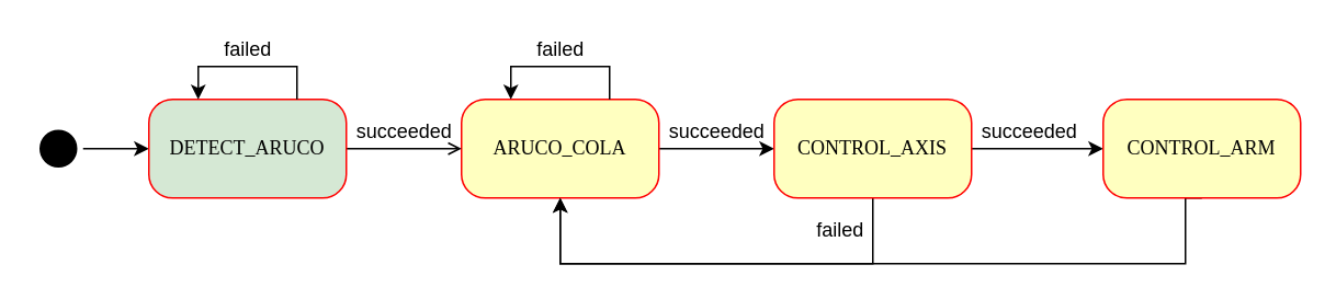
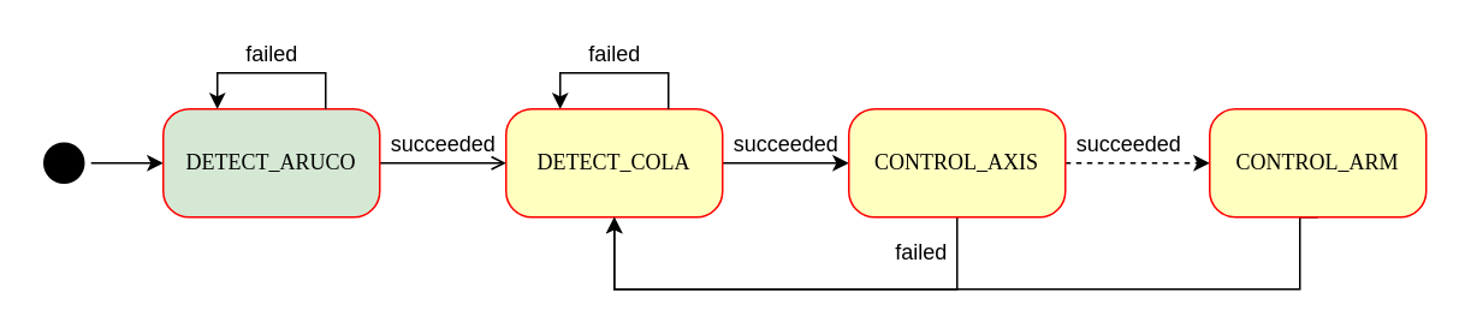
  <mxCell id="0" />
  <mxCell id="1" parent="0" />
  <mxCell id="2" style="edgeStyle=orthogonalEdgeStyle;rounded=0;orthogonalLoop=1;jettySize=auto;html=1;exitX=0.5;exitY=0;exitDx=0;exitDy=0;entryX=0;entryY=0.5;entryDx=0;entryDy=0;" parent="1" source="3" target="7" edge="1"><mxGeometry relative="1" as="geometry" /></mxCell>
  <mxCell id="3" value="" style="ellipse;html=1;shape=startState;fillColor=#000000;strokeColor=#000000;rounded=1;shadow=0;comic=0;labelBackgroundColor=none;fontFamily=Verdana;fontSize=12;fontColor=#000000;align=center;direction=south;" parent="1" vertex="1"><mxGeometry x="20" y="75" width="30" height="30" as="geometry" /></mxCell>
  <mxCell id="4" value="" style="edgeStyle=orthogonalEdgeStyle;rounded=0;orthogonalLoop=1;jettySize=auto;html=1;" parent="1" source="5" target="10" edge="1"><mxGeometry relative="1" as="geometry" /></mxCell>
- <mxCell id="5" value="ARUCO_COLA" style="rounded=1;whiteSpace=wrap;html=1;arcSize=24;fillColor=#ffffc0;strokeColor=#ff0000;shadow=0;comic=0;labelBackgroundColor=none;fontFamily=Verdana;fontSize=12;fontColor=#000000;align=center;" parent="1" vertex="1"><mxGeometry x="280" y="60" width="120" height="60" as="geometry" /></mxCell>
+ <mxCell id="5" value="DETECT_COLA" style="rounded=1;whiteSpace=wrap;html=1;arcSize=24;fillColor=#ffffc0;strokeColor=#ff0000;shadow=0;comic=0;labelBackgroundColor=none;fontFamily=Verdana;fontSize=12;fontColor=#000000;align=center;" parent="1" vertex="1"><mxGeometry x="280" y="60" width="120" height="60" as="geometry" /></mxCell>
  <mxCell id="6" value="" style="edgeStyle=orthogonalEdgeStyle;rounded=0;orthogonalLoop=1;jettySize=auto;html=1;endArrow=open;" parent="1" source="7" target="5" edge="1"><mxGeometry relative="1" as="geometry" /></mxCell>
  <mxCell id="7" value="DETECT_ARUCO" style="rounded=1;whiteSpace=wrap;html=1;arcSize=24;fillColor=#d5e8d4;strokeColor=#ff0000;shadow=0;comic=0;labelBackgroundColor=none;fontFamily=Verdana;fontSize=12;fontColor=#000000;align=center;" parent="1" vertex="1"><mxGeometry x="90" y="60" width="120" height="60" as="geometry" /></mxCell>
- <mxCell id="8" value="" style="edgeStyle=orthogonalEdgeStyle;rounded=0;orthogonalLoop=1;jettySize=auto;html=1;" parent="1" source="10" target="12" edge="1"><mxGeometry relative="1" as="geometry" /></mxCell>
+ <mxCell id="8" value="" style="edgeStyle=orthogonalEdgeStyle;rounded=0;orthogonalLoop=1;jettySize=auto;html=1;dashed=1;" parent="1" source="10" target="12" edge="1"><mxGeometry relative="1" as="geometry" /></mxCell>
  <mxCell id="9" style="edgeStyle=orthogonalEdgeStyle;rounded=0;orthogonalLoop=1;jettySize=auto;html=1;exitX=0.5;exitY=1;exitDx=0;exitDy=0;entryX=0.5;entryY=1;entryDx=0;entryDy=0;" parent="1" source="10" target="5" edge="1"><mxGeometry relative="1" as="geometry"><Array as="points"><mxPoint x="530" y="160" /><mxPoint x="340" y="160" /></Array></mxGeometry></mxCell>
  <mxCell id="10" value="CONTROL_AXIS" style="rounded=1;whiteSpace=wrap;html=1;arcSize=24;fillColor=#ffffc0;strokeColor=#ff0000;shadow=0;comic=0;labelBackgroundColor=none;fontFamily=Verdana;fontSize=12;fontColor=#000000;align=center;" parent="1" vertex="1"><mxGeometry x="470" y="60" width="120" height="60" as="geometry" /></mxCell>
  <mxCell id="11" style="edgeStyle=orthogonalEdgeStyle;rounded=0;orthogonalLoop=1;jettySize=auto;html=1;exitX=0.5;exitY=1;exitDx=0;exitDy=0;entryX=0.5;entryY=1;entryDx=0;entryDy=0;" parent="1" source="12" target="5" edge="1"><mxGeometry relative="1" as="geometry"><Array as="points"><mxPoint x="720" y="160" /><mxPoint x="340" y="160" /></Array></mxGeometry></mxCell>
  <mxCell id="12" value="CONTROL_ARM" style="rounded=1;whiteSpace=wrap;html=1;arcSize=24;fillColor=#ffffc0;strokeColor=#ff0000;shadow=0;comic=0;labelBackgroundColor=none;fontFamily=Verdana;fontSize=12;fontColor=#000000;align=center;" parent="1" vertex="1"><mxGeometry x="670" y="60" width="120" height="60" as="geometry" /></mxCell>
  <mxCell id="13" style="edgeStyle=orthogonalEdgeStyle;rounded=0;orthogonalLoop=1;jettySize=auto;html=1;exitX=0.75;exitY=0;exitDx=0;exitDy=0;entryX=0.25;entryY=0;entryDx=0;entryDy=0;" parent="1" source="5" target="5" edge="1"><mxGeometry relative="1" as="geometry"><Array as="points"><mxPoint x="370" y="40" /><mxPoint x="310" y="40" /></Array></mxGeometry></mxCell>
  <mxCell id="14" value="failed" style="text;html=1;align=center;verticalAlign=middle;resizable=0;points=[];autosize=1;" parent="1" vertex="1"><mxGeometry x="130" y="20" width="40" height="20" as="geometry" /></mxCell>
  <mxCell id="15" value="failed" style="text;html=1;align=center;verticalAlign=middle;resizable=0;points=[];autosize=1;" parent="1" vertex="1"><mxGeometry x="320" y="20" width="40" height="20" as="geometry" /></mxCell>
  <mxCell id="16" value="succeeded" style="text;html=1;align=center;verticalAlign=middle;resizable=0;points=[];autosize=1;" parent="1" vertex="1"><mxGeometry x="210" y="70" width="70" height="20" as="geometry" /></mxCell>
  <mxCell id="17" style="edgeStyle=orthogonalEdgeStyle;rounded=0;orthogonalLoop=1;jettySize=auto;html=1;exitX=0.75;exitY=0;exitDx=0;exitDy=0;entryX=0.25;entryY=0;entryDx=0;entryDy=0;" parent="1" source="7" target="7" edge="1"><mxGeometry relative="1" as="geometry"><Array as="points"><mxPoint x="180" y="40" /><mxPoint x="120" y="40" /></Array></mxGeometry></mxCell>
  <mxCell id="18" value="succeeded" style="text;html=1;align=center;verticalAlign=middle;resizable=0;points=[];autosize=1;" parent="1" vertex="1"><mxGeometry x="400" y="70" width="70" height="20" as="geometry" /></mxCell>
  <mxCell id="19" value="succeeded" style="text;html=1;align=center;verticalAlign=middle;resizable=0;points=[];autosize=1;" parent="1" vertex="1"><mxGeometry x="590" y="70" width="70" height="20" as="geometry" /></mxCell>
  <mxCell id="20" value="failed" style="text;html=1;align=center;verticalAlign=middle;resizable=0;points=[];autosize=1;" parent="1" vertex="1"><mxGeometry x="490" y="130" width="40" height="20" as="geometry" /></mxCell>
